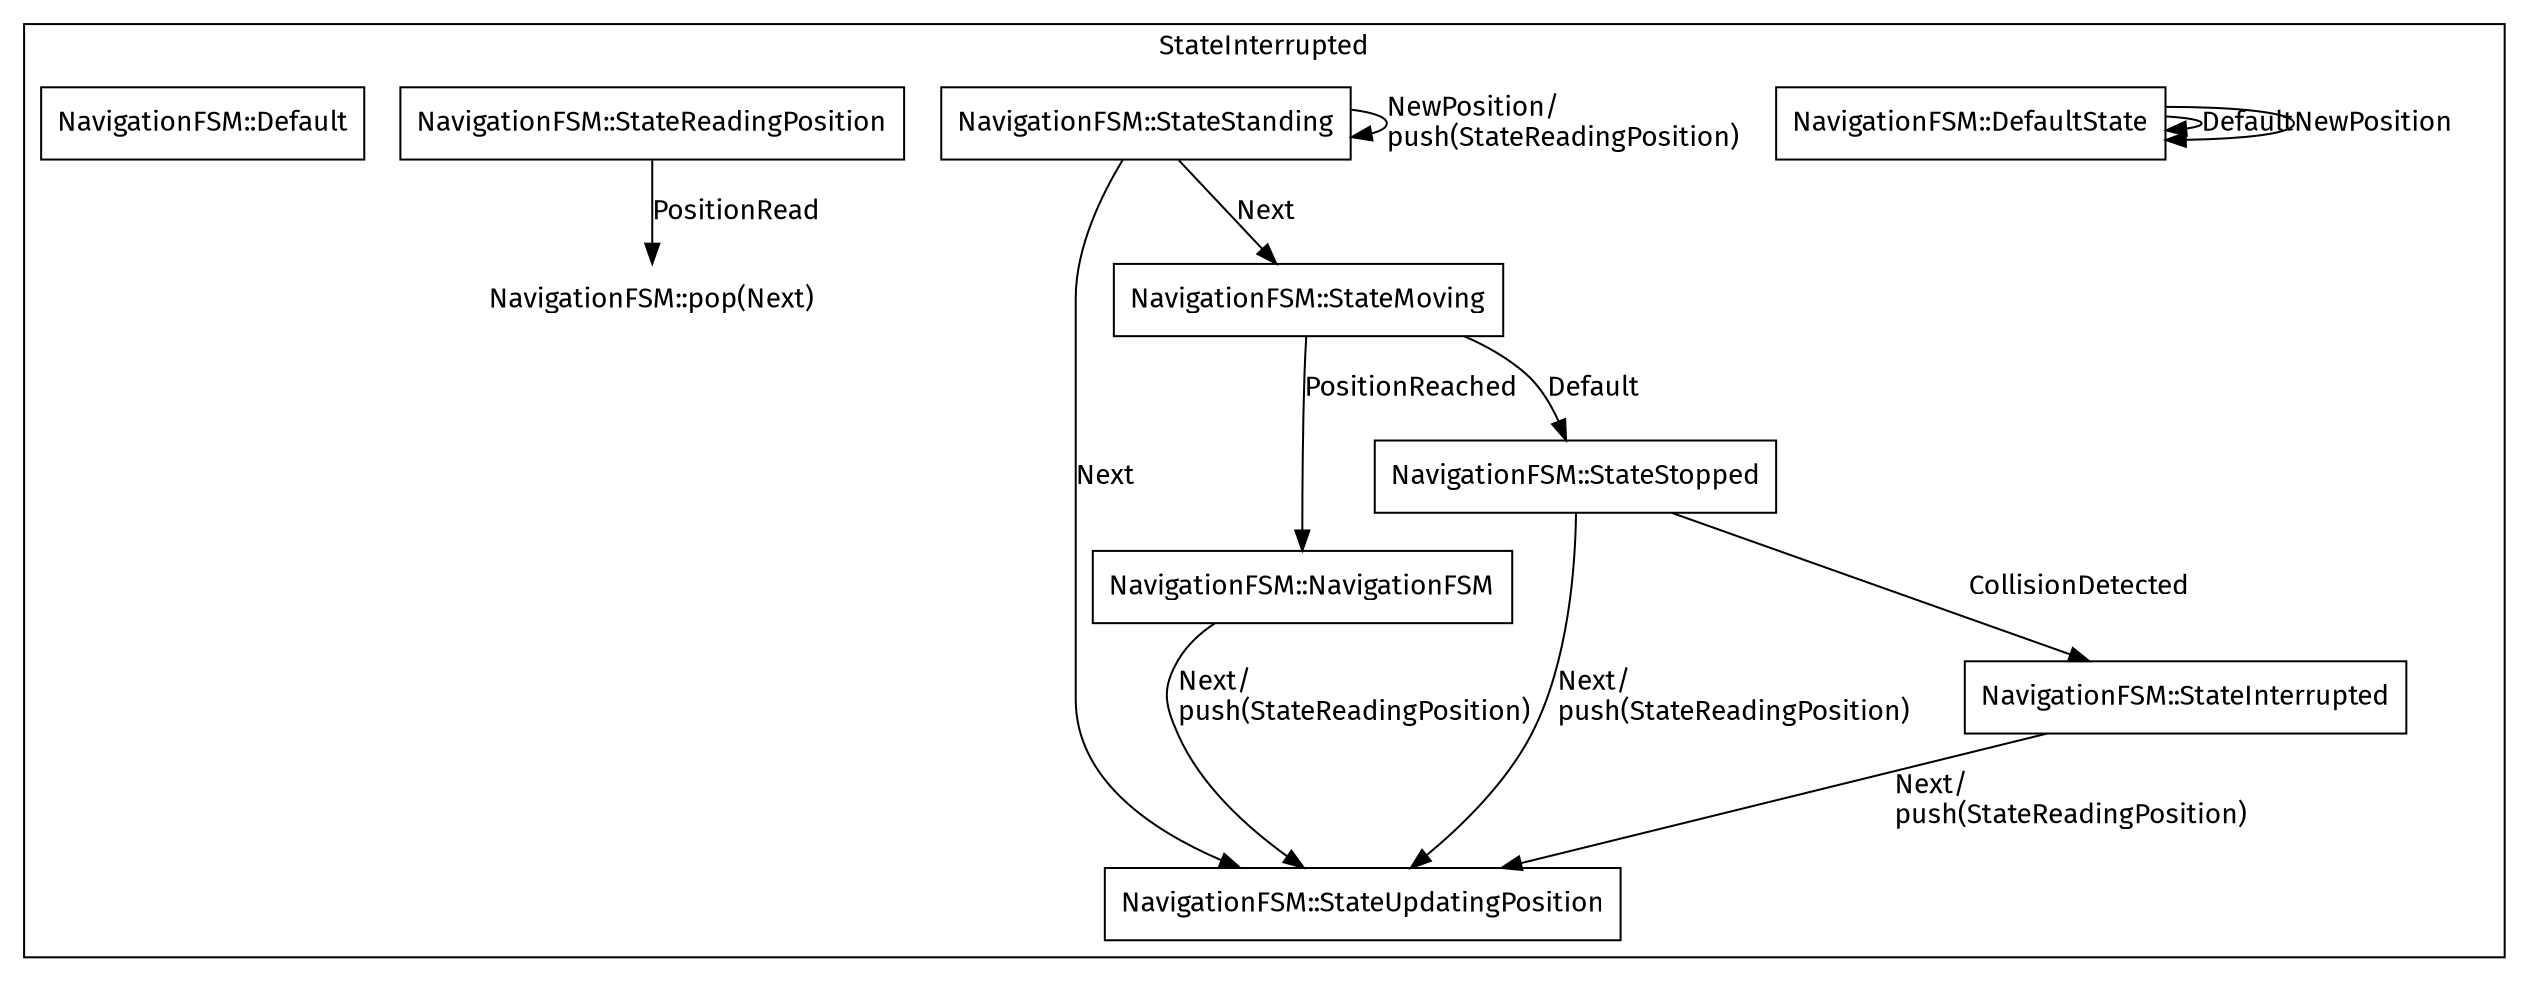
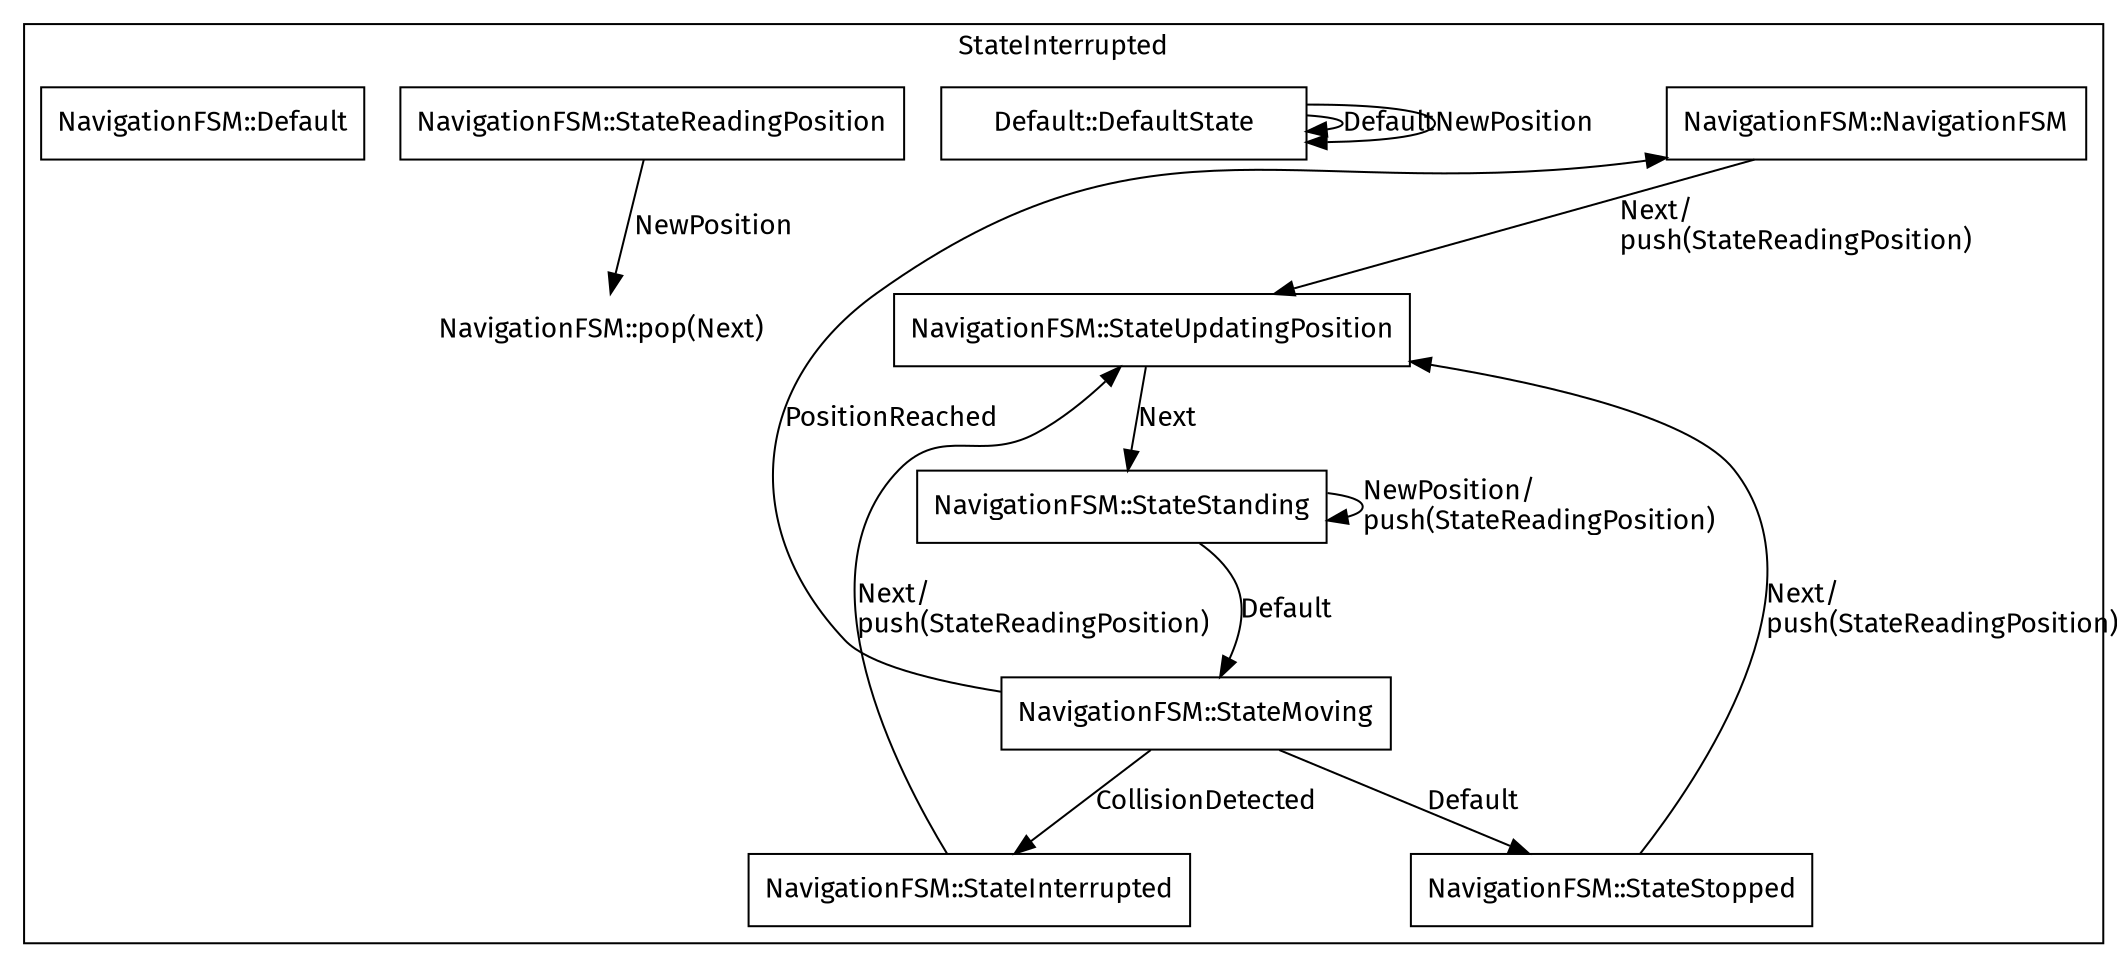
  digraph {
    fontname="Fira Sans"
    node [fontname="Fira Sans" shape=record tip="Here is a default llama."]
    edge [fontname="Fira Sans" tip="Special Llama effects by Ralph, the Wonder Llama."]
    "NavigationFSM::pop(Next)" [height=0.50 shape=plaintext width=2.36]
    n2 [height=0.50 label="NavigationFSM::NavigationFSM" width=2.61]
    "NavigationFSM::StateUpdatingPosition" [height=0.50 width=3.31]
-   "NavigationFSM::DefaultState" [height=0.50 width=2.53]
+   "NavigationFSM::DefaultState" [height=0.50 width=2.53 label="Default::DefaultState"]
    "NavigationFSM::StateStopped" [height=0.50 width=2.58]
    "NavigationFSM::StateStanding" [height=0.50 width=2.64]
    "NavigationFSM::StateMoving" [height=0.50 width=2.56]
    "NavigationFSM::StateReadingPosition" [height=0.50 width=3.22]
    "NavigationFSM::StateInterrupted" [height=0.50 width=2.83]
    "NavigationFSM::Default" [height=0.50 width=2.14]
    subgraph cluster_1 {
      label=StateInterrupted
      "NavigationFSM::pop(Next)"
      n2
      "NavigationFSM::StateUpdatingPosition"
      "NavigationFSM::DefaultState"
      "NavigationFSM::StateStopped"
      "NavigationFSM::StateStanding"
      "NavigationFSM::StateMoving"
      "NavigationFSM::StateReadingPosition"
      "NavigationFSM::StateInterrupted"
      "NavigationFSM::Default"
    }
    n2 -> "NavigationFSM::StateUpdatingPosition" [label="Next/\lpush(StateReadingPosition)"]
-   "NavigationFSM::StateStanding" -> "NavigationFSM::StateUpdatingPosition" [label=Next]
+   "NavigationFSM::StateUpdatingPosition" -> "NavigationFSM::StateStanding" [label=Next]
    "NavigationFSM::DefaultState" -> "NavigationFSM::DefaultState" [label=Default]
    "NavigationFSM::DefaultState" -> "NavigationFSM::DefaultState" [label=NewPosition]
    "NavigationFSM::StateStopped" -> "NavigationFSM::StateUpdatingPosition" [label="Next/\lpush(StateReadingPosition)"]
    "NavigationFSM::StateStanding" -> "NavigationFSM::StateStanding" [label="NewPosition/\lpush(StateReadingPosition)"]
-   "NavigationFSM::StateStanding" -> "NavigationFSM::StateMoving" [label=Next]
+   "NavigationFSM::StateStanding" -> "NavigationFSM::StateMoving" [label=Default]
    "NavigationFSM::StateMoving" -> n2 [label=PositionReached]
    "NavigationFSM::StateMoving" -> "NavigationFSM::StateStopped" [label=Default]
-   "NavigationFSM::StateStopped" -> "NavigationFSM::StateInterrupted" [label=CollisionDetected]
-   "NavigationFSM::StateReadingPosition" -> "NavigationFSM::pop(Next)" [label=PositionRead]
+   "NavigationFSM::StateMoving" -> "NavigationFSM::StateInterrupted" [label=CollisionDetected]
+   "NavigationFSM::StateReadingPosition" -> "NavigationFSM::pop(Next)" [label=NewPosition]
    "NavigationFSM::StateInterrupted" -> "NavigationFSM::StateUpdatingPosition" [label="Next/\lpush(StateReadingPosition)"]
  }
